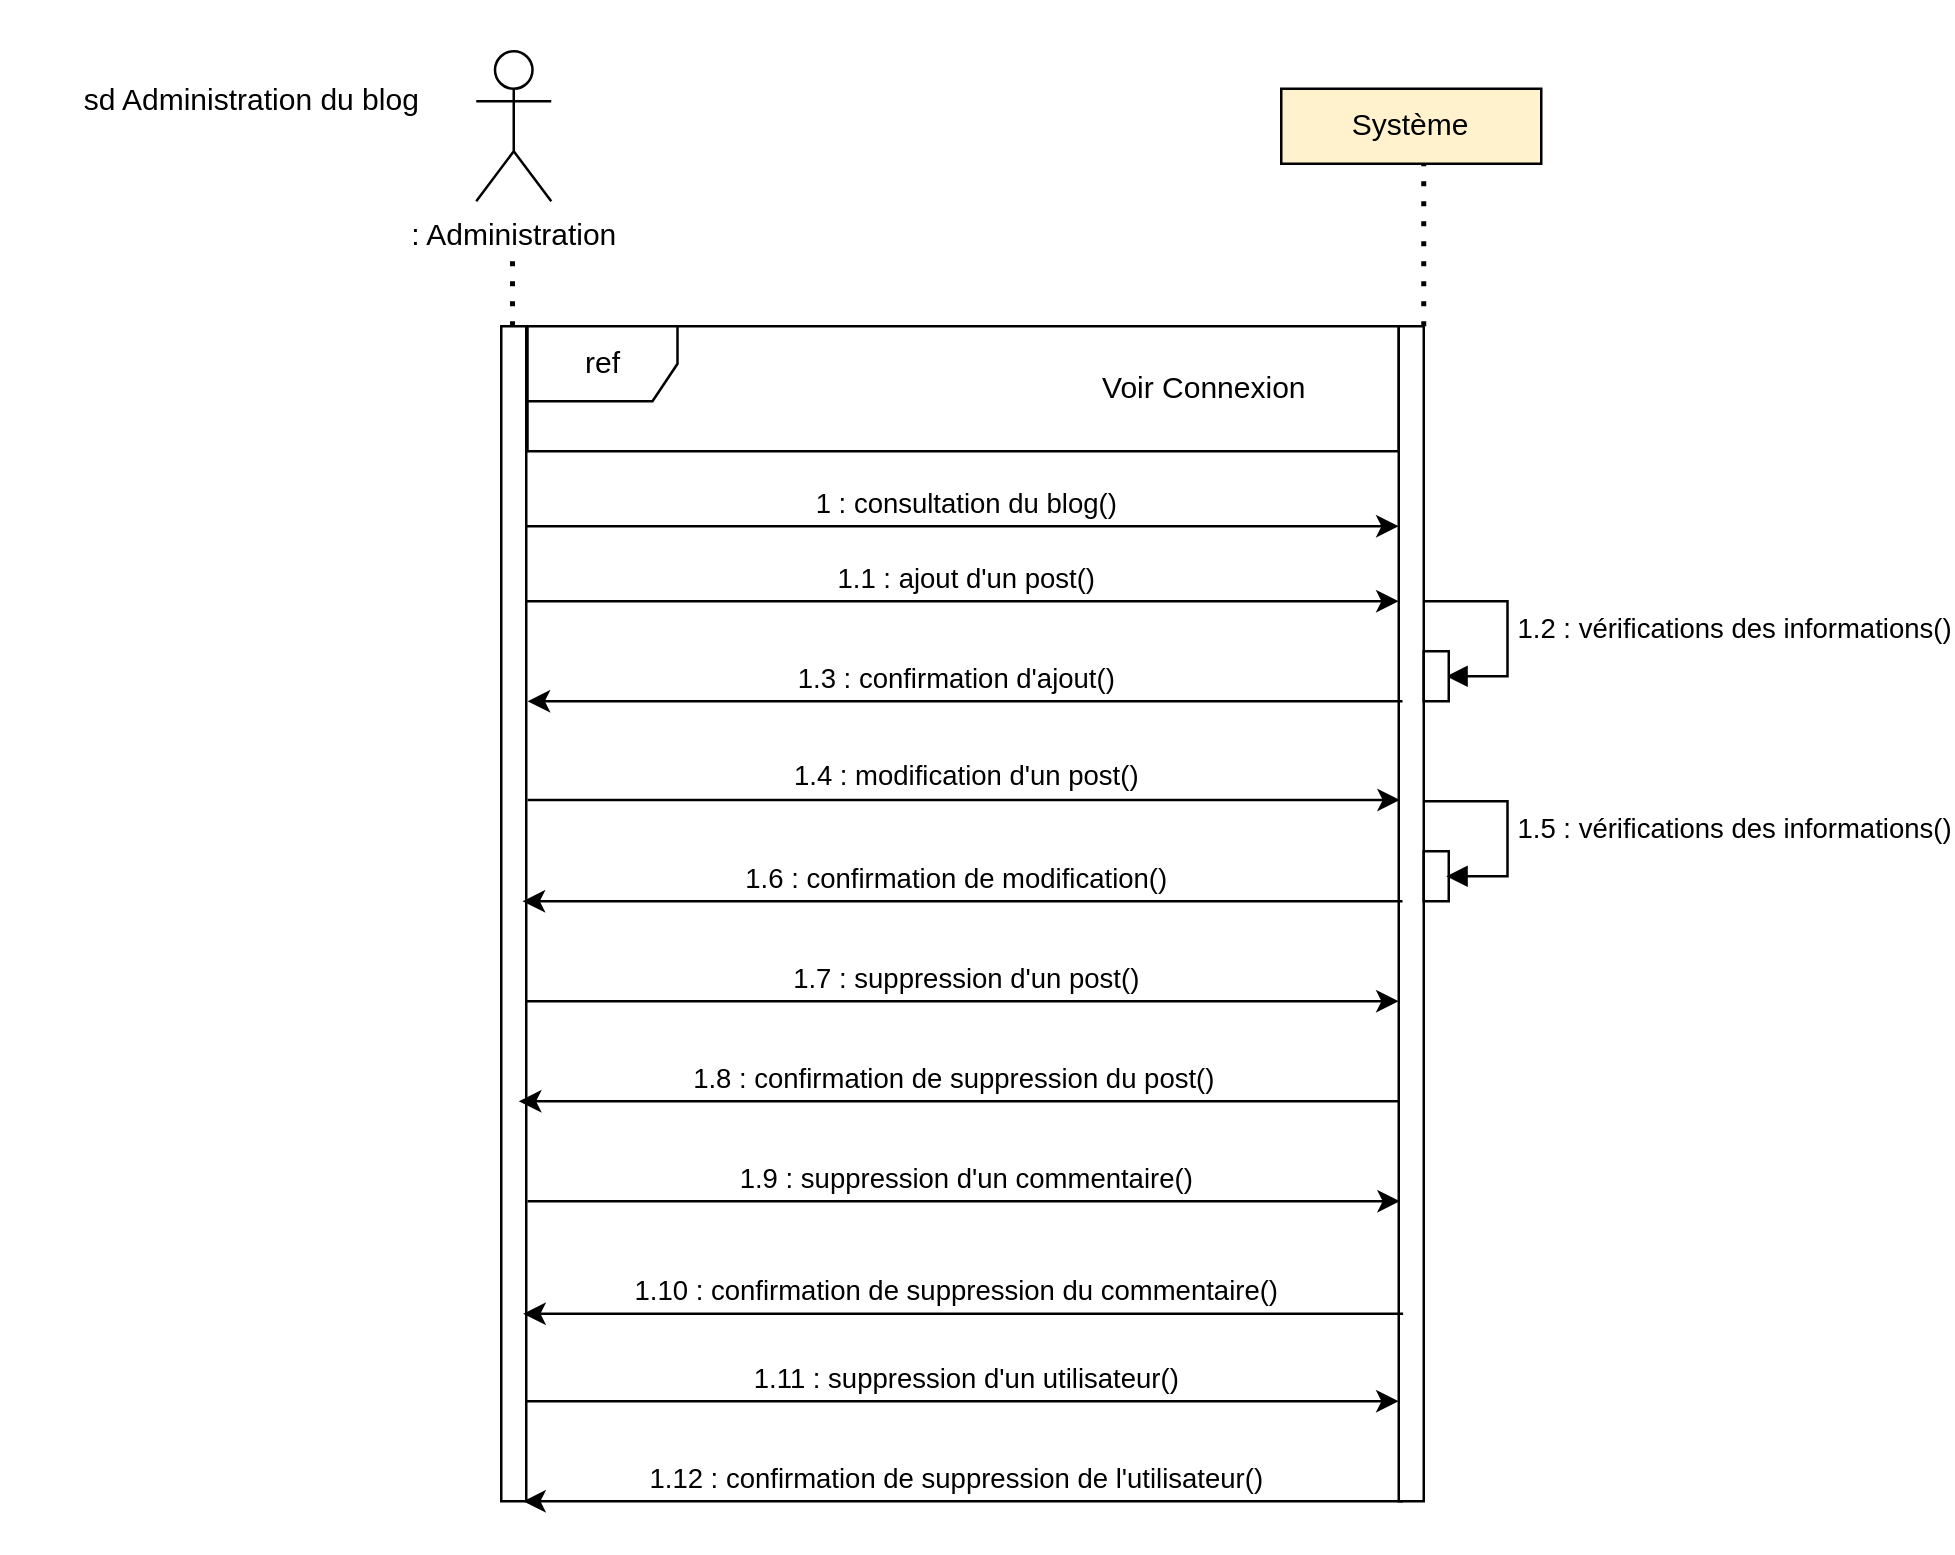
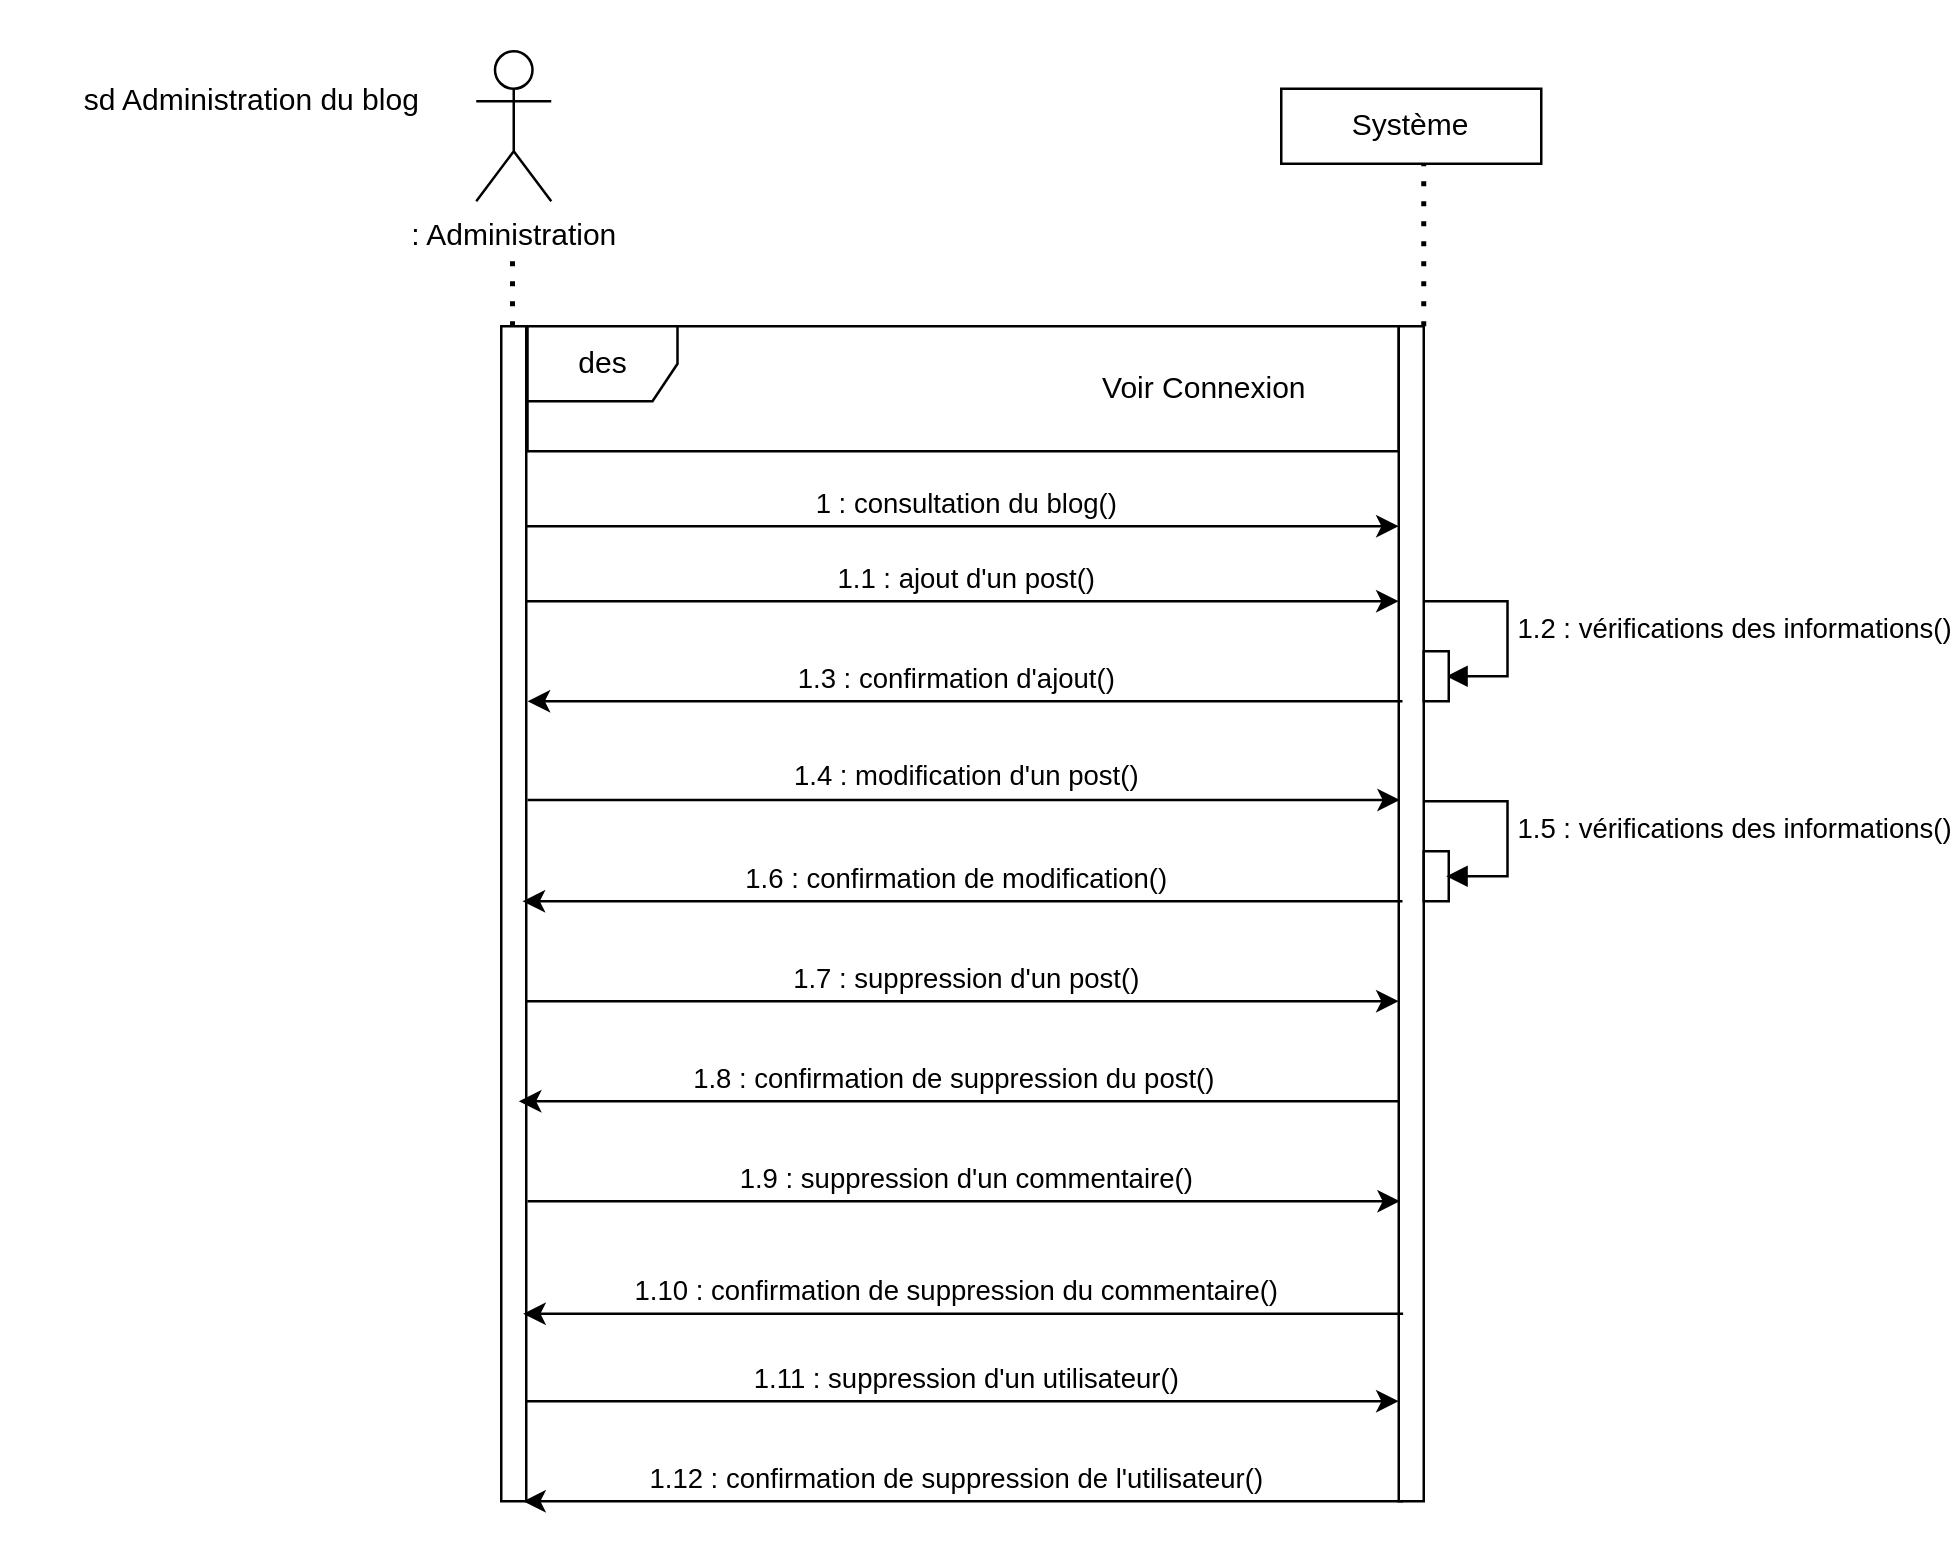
  <mxCell id="0" />
  <mxCell id="1" parent="0" />
- <mxCell id="2" value="Système" style="rounded=0;whiteSpace=wrap;html=1;fillColor=#fff2cc;" parent="1" vertex="1"><mxGeometry x="512" y="35" width="104" height="30" as="geometry" /></mxCell>
+ <mxCell id="2" value="Système" style="rounded=0;whiteSpace=wrap;html=1;" parent="1" vertex="1"><mxGeometry x="512" y="35" width="104" height="30" as="geometry" /></mxCell>
  <mxCell id="3" value=": Administration" style="shape=umlActor;verticalLabelPosition=bottom;verticalAlign=top;html=1;outlineConnect=0;" parent="1" vertex="1"><mxGeometry x="190" y="20" width="30" height="60" as="geometry" /></mxCell>
  <mxCell id="4" value="" style="html=1;points=[];perimeter=orthogonalPerimeter;outlineConnect=0;targetShapes=umlLifeline;portConstraint=eastwest;newEdgeStyle={&quot;edgeStyle&quot;:&quot;elbowEdgeStyle&quot;,&quot;elbow&quot;:&quot;vertical&quot;,&quot;curved&quot;:0,&quot;rounded&quot;:0};" parent="1" vertex="1"><mxGeometry x="200" y="130" width="10" height="470" as="geometry" /></mxCell>
  <mxCell id="5" value="" style="html=1;points=[];perimeter=orthogonalPerimeter;outlineConnect=0;targetShapes=umlLifeline;portConstraint=eastwest;newEdgeStyle={&quot;edgeStyle&quot;:&quot;elbowEdgeStyle&quot;,&quot;elbow&quot;:&quot;vertical&quot;,&quot;curved&quot;:0,&quot;rounded&quot;:0};" parent="1" vertex="1"><mxGeometry x="559" y="130" width="10" height="470" as="geometry" /></mxCell>
  <mxCell id="6" value="" style="endArrow=classic;html=1;rounded=0;" parent="1" edge="1"><mxGeometry relative="1" as="geometry"><mxPoint x="210" y="210" as="sourcePoint" /><mxPoint x="559" y="210" as="targetPoint" /><Array as="points"><mxPoint x="280" y="210" /><mxPoint x="330" y="210" /></Array></mxGeometry></mxCell>
  <mxCell id="7" value="1 : consultation du blog()" style="edgeLabel;resizable=0;html=1;align=center;verticalAlign=middle;" parent="6" connectable="0" vertex="1"><mxGeometry relative="1" as="geometry"><mxPoint y="-10" as="offset" /></mxGeometry></mxCell>
  <mxCell id="8" value="" style="endArrow=classic;html=1;rounded=0;" parent="1" edge="1"><mxGeometry relative="1" as="geometry"><mxPoint x="210.5" y="319.5" as="sourcePoint" /><mxPoint x="559.5" y="319.5" as="targetPoint" /><Array as="points"><mxPoint x="280.5" y="319.5" /><mxPoint x="330.5" y="319.5" /></Array></mxGeometry></mxCell>
  <mxCell id="9" value="1.4 : modification d'un post()" style="edgeLabel;resizable=0;html=1;align=center;verticalAlign=middle;" parent="8" connectable="0" vertex="1"><mxGeometry relative="1" as="geometry"><mxPoint y="-10" as="offset" /></mxGeometry></mxCell>
  <mxCell id="10" value="" style="endArrow=classic;html=1;rounded=0;" parent="1" edge="1"><mxGeometry relative="1" as="geometry"><mxPoint x="210" y="240" as="sourcePoint" /><mxPoint x="559" y="240" as="targetPoint" /><Array as="points"><mxPoint x="280" y="240" /><mxPoint x="330" y="240" /></Array></mxGeometry></mxCell>
  <mxCell id="11" value="1.1 : ajout d'un post()" style="edgeLabel;resizable=0;html=1;align=center;verticalAlign=middle;" parent="10" connectable="0" vertex="1"><mxGeometry relative="1" as="geometry"><mxPoint y="-10" as="offset" /></mxGeometry></mxCell>
  <mxCell id="12" value="sd Administration du blog" style="text;html=1;align=center;verticalAlign=middle;resizable=0;points=[];autosize=1;strokeColor=none;fillColor=none;" parent="1" vertex="1"><mxGeometry x="20" y="25" width="160" height="30" as="geometry" /></mxCell>
  <mxCell id="13" value="" style="endArrow=none;dashed=1;html=1;dashPattern=1 3;strokeWidth=2;rounded=0;" parent="1" source="5" edge="1"><mxGeometry width="50" height="50" relative="1" as="geometry"><mxPoint x="519" y="115" as="sourcePoint" /><mxPoint x="569" y="65" as="targetPoint" /></mxGeometry></mxCell>
  <mxCell id="14" value="" style="endArrow=none;dashed=1;html=1;dashPattern=1 3;strokeWidth=2;rounded=0;" parent="1" edge="1"><mxGeometry width="50" height="50" relative="1" as="geometry"><mxPoint x="204.5" y="130" as="sourcePoint" /><mxPoint x="204.5" y="100" as="targetPoint" /></mxGeometry></mxCell>
- <mxCell id="15" value="ref" style="shape=umlFrame;whiteSpace=wrap;html=1;pointerEvents=0;" parent="1" vertex="1"><mxGeometry x="210.5" y="130" width="348.5" height="50" as="geometry" /></mxCell>
+ <mxCell id="15" value="des" style="shape=umlFrame;whiteSpace=wrap;html=1;pointerEvents=0;" parent="1" vertex="1"><mxGeometry x="210.5" y="130" width="348.5" height="50" as="geometry" /></mxCell>
  <mxCell id="16" value="Voir Connexion" style="text;html=1;align=center;verticalAlign=middle;resizable=0;points=[];autosize=1;strokeColor=none;fillColor=none;" parent="1" vertex="1"><mxGeometry x="430.5" y="140" width="100" height="30" as="geometry" /></mxCell>
  <mxCell id="17" value="" style="endArrow=classic;html=1;rounded=0;" parent="1" edge="1"><mxGeometry relative="1" as="geometry"><mxPoint x="328.5" y="360" as="sourcePoint" /><mxPoint x="208.5" y="360" as="targetPoint" /><Array as="points"><mxPoint x="406" y="360" /><mxPoint x="560.5" y="360" /></Array></mxGeometry></mxCell>
  <mxCell id="18" value="1.6 : confirmation de modification()" style="edgeLabel;resizable=0;html=1;align=center;verticalAlign=middle;" parent="17" connectable="0" vertex="1"><mxGeometry relative="1" as="geometry"><mxPoint x="-119" y="-10" as="offset" /></mxGeometry></mxCell>
  <mxCell id="19" value="" style="html=1;points=[];perimeter=orthogonalPerimeter;outlineConnect=0;targetShapes=umlLifeline;portConstraint=eastwest;newEdgeStyle={&quot;edgeStyle&quot;:&quot;elbowEdgeStyle&quot;,&quot;elbow&quot;:&quot;vertical&quot;,&quot;curved&quot;:0,&quot;rounded&quot;:0};" parent="1" vertex="1"><mxGeometry x="569" y="340" width="10" height="20" as="geometry" /></mxCell>
  <mxCell id="20" value="" style="endArrow=classic;html=1;rounded=0;" edge="1" parent="1"><mxGeometry relative="1" as="geometry"><mxPoint x="330.5" y="280" as="sourcePoint" /><mxPoint x="210.5" y="280" as="targetPoint" /><Array as="points"><mxPoint x="408" y="280" /><mxPoint x="560.5" y="280" /></Array></mxGeometry></mxCell>
  <mxCell id="21" value="&lt;div&gt;1.3 : confirmation d'ajout()&lt;/div&gt;" style="edgeLabel;resizable=0;html=1;align=center;verticalAlign=middle;" connectable="0" vertex="1" parent="20"><mxGeometry relative="1" as="geometry"><mxPoint x="-119" y="-10" as="offset" /></mxGeometry></mxCell>
  <mxCell id="22" value="1.2 : vérifications des informations()" style="html=1;align=left;spacingLeft=2;endArrow=block;rounded=0;edgeStyle=orthogonalEdgeStyle;curved=0;rounded=0;" edge="1" parent="1"><mxGeometry relative="1" as="geometry"><mxPoint x="569" y="240" as="sourcePoint" /><Array as="points"><mxPoint x="602.5" y="270" /></Array><mxPoint x="578" y="270" as="targetPoint" /></mxGeometry></mxCell>
  <mxCell id="23" value="" style="html=1;points=[];perimeter=orthogonalPerimeter;outlineConnect=0;targetShapes=umlLifeline;portConstraint=eastwest;newEdgeStyle={&quot;edgeStyle&quot;:&quot;elbowEdgeStyle&quot;,&quot;elbow&quot;:&quot;vertical&quot;,&quot;curved&quot;:0,&quot;rounded&quot;:0};" vertex="1" parent="1"><mxGeometry x="569" y="260" width="10" height="20" as="geometry" /></mxCell>
  <mxCell id="24" value="" style="endArrow=classic;html=1;rounded=0;" edge="1" parent="1"><mxGeometry relative="1" as="geometry"><mxPoint x="210" y="400" as="sourcePoint" /><mxPoint x="559" y="400" as="targetPoint" /><Array as="points"><mxPoint x="280" y="400" /><mxPoint x="330" y="400" /></Array></mxGeometry></mxCell>
  <mxCell id="25" value="1.7 : suppression d'un post()" style="edgeLabel;resizable=0;html=1;align=center;verticalAlign=middle;" connectable="0" vertex="1" parent="24"><mxGeometry relative="1" as="geometry"><mxPoint y="-10" as="offset" /></mxGeometry></mxCell>
  <mxCell id="26" value="1.5 : vérifications des informations()" style="html=1;align=left;spacingLeft=2;endArrow=block;rounded=0;edgeStyle=orthogonalEdgeStyle;curved=0;rounded=0;" edge="1" parent="1"><mxGeometry relative="1" as="geometry"><mxPoint x="569" y="320" as="sourcePoint" /><Array as="points"><mxPoint x="602.5" y="350" /></Array><mxPoint x="578" y="350" as="targetPoint" /></mxGeometry></mxCell>
  <mxCell id="27" value="" style="endArrow=classic;html=1;rounded=0;" edge="1" parent="1"><mxGeometry relative="1" as="geometry"><mxPoint x="210.5" y="480" as="sourcePoint" /><mxPoint x="559.5" y="480" as="targetPoint" /><Array as="points"><mxPoint x="280.5" y="480" /><mxPoint x="330.5" y="480" /></Array></mxGeometry></mxCell>
  <mxCell id="28" value="1.9 : suppression d'un commentaire()" style="edgeLabel;resizable=0;html=1;align=center;verticalAlign=middle;" connectable="0" vertex="1" parent="27"><mxGeometry relative="1" as="geometry"><mxPoint y="-10" as="offset" /></mxGeometry></mxCell>
  <mxCell id="29" value="" style="endArrow=classic;html=1;rounded=0;" edge="1" parent="1"><mxGeometry relative="1" as="geometry"><mxPoint x="327" y="440" as="sourcePoint" /><mxPoint x="207" y="440" as="targetPoint" /><Array as="points"><mxPoint x="404.5" y="440" /><mxPoint x="559" y="440" /></Array></mxGeometry></mxCell>
  <mxCell id="30" value="1.8 : confirmation de suppression du post()" style="edgeLabel;resizable=0;html=1;align=center;verticalAlign=middle;" connectable="0" vertex="1" parent="29"><mxGeometry relative="1" as="geometry"><mxPoint x="-119" y="-10" as="offset" /></mxGeometry></mxCell>
  <mxCell id="31" value="" style="endArrow=classic;html=1;rounded=0;" edge="1" parent="1"><mxGeometry relative="1" as="geometry"><mxPoint x="328.75" y="525" as="sourcePoint" /><mxPoint x="208.75" y="525" as="targetPoint" /><Array as="points"><mxPoint x="406.25" y="525" /><mxPoint x="560.75" y="525" /></Array></mxGeometry></mxCell>
  <mxCell id="32" value="1.10 : confirmation de suppression du commentaire()" style="edgeLabel;resizable=0;html=1;align=center;verticalAlign=middle;" connectable="0" vertex="1" parent="31"><mxGeometry relative="1" as="geometry"><mxPoint x="-119" y="-10" as="offset" /></mxGeometry></mxCell>
  <mxCell id="33" value="" style="endArrow=classic;html=1;rounded=0;" edge="1" parent="1"><mxGeometry relative="1" as="geometry"><mxPoint x="210" y="560" as="sourcePoint" /><mxPoint x="559" y="560" as="targetPoint" /><Array as="points"><mxPoint x="280" y="560" /><mxPoint x="330" y="560" /></Array></mxGeometry></mxCell>
  <mxCell id="34" value="1.11 : suppression d'un utilisateur()" style="edgeLabel;resizable=0;html=1;align=center;verticalAlign=middle;" connectable="0" vertex="1" parent="33"><mxGeometry relative="1" as="geometry"><mxPoint y="-10" as="offset" /></mxGeometry></mxCell>
  <mxCell id="35" value="" style="endArrow=classic;html=1;rounded=0;" edge="1" parent="1"><mxGeometry relative="1" as="geometry"><mxPoint x="328.75" y="600" as="sourcePoint" /><mxPoint x="208.75" y="600" as="targetPoint" /><Array as="points"><mxPoint x="406.25" y="600" /><mxPoint x="560.75" y="600" /></Array></mxGeometry></mxCell>
  <mxCell id="36" value="1.12 : confirmation de suppression de l'utilisateur()" style="edgeLabel;resizable=0;html=1;align=center;verticalAlign=middle;" connectable="0" vertex="1" parent="35"><mxGeometry relative="1" as="geometry"><mxPoint x="-119" y="-10" as="offset" /></mxGeometry></mxCell>
